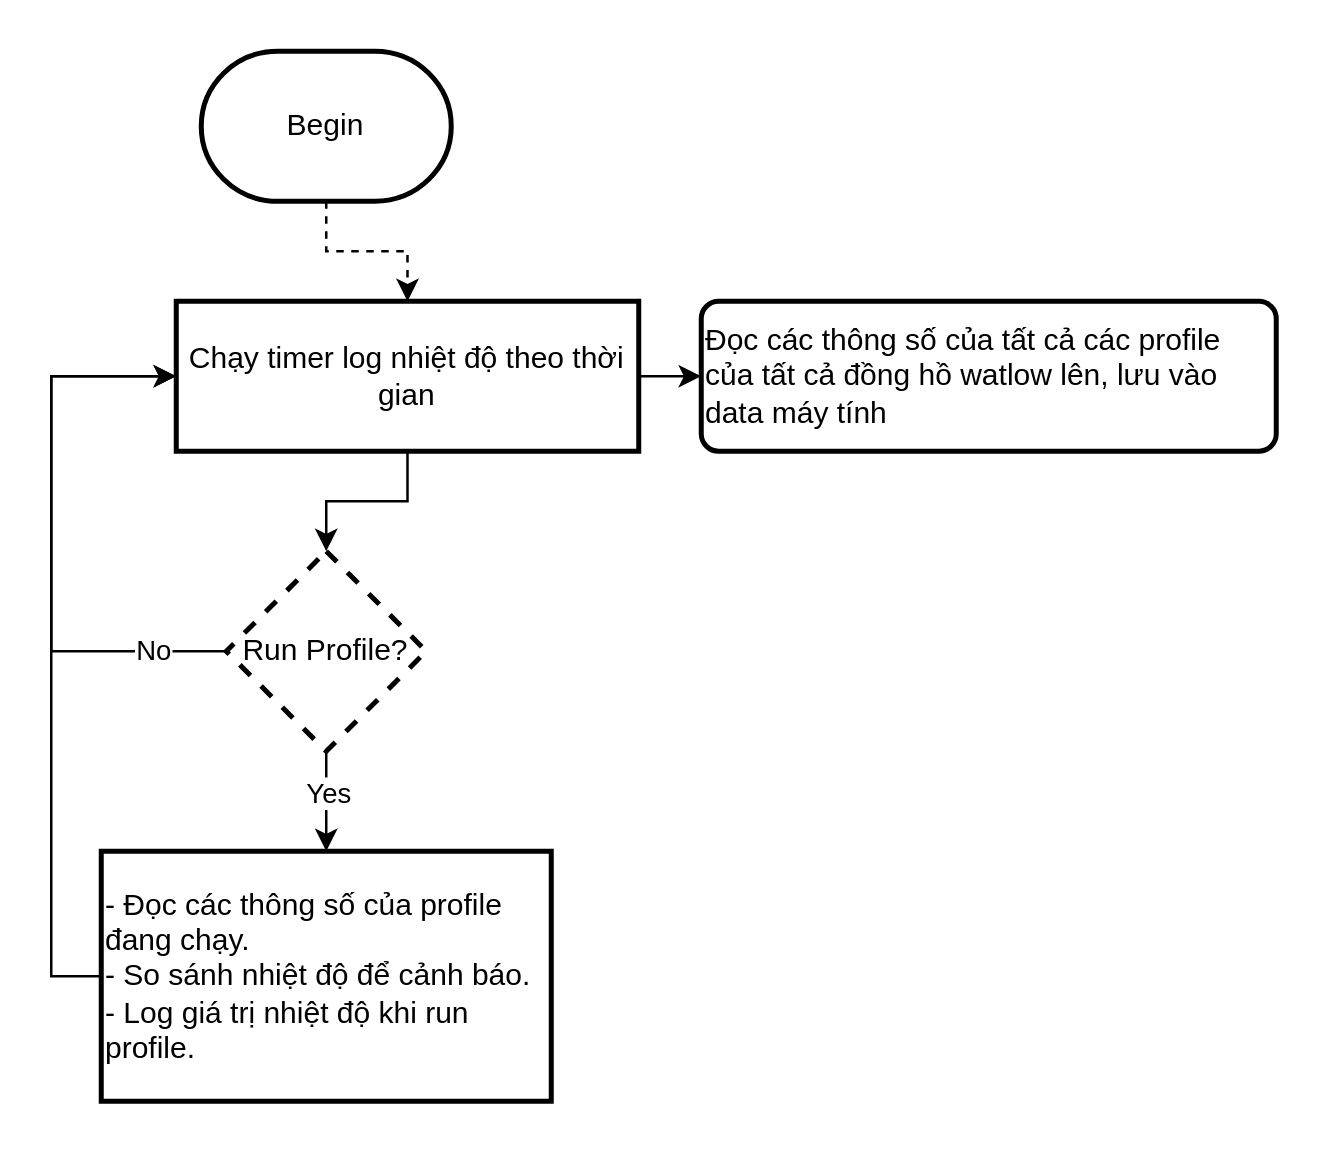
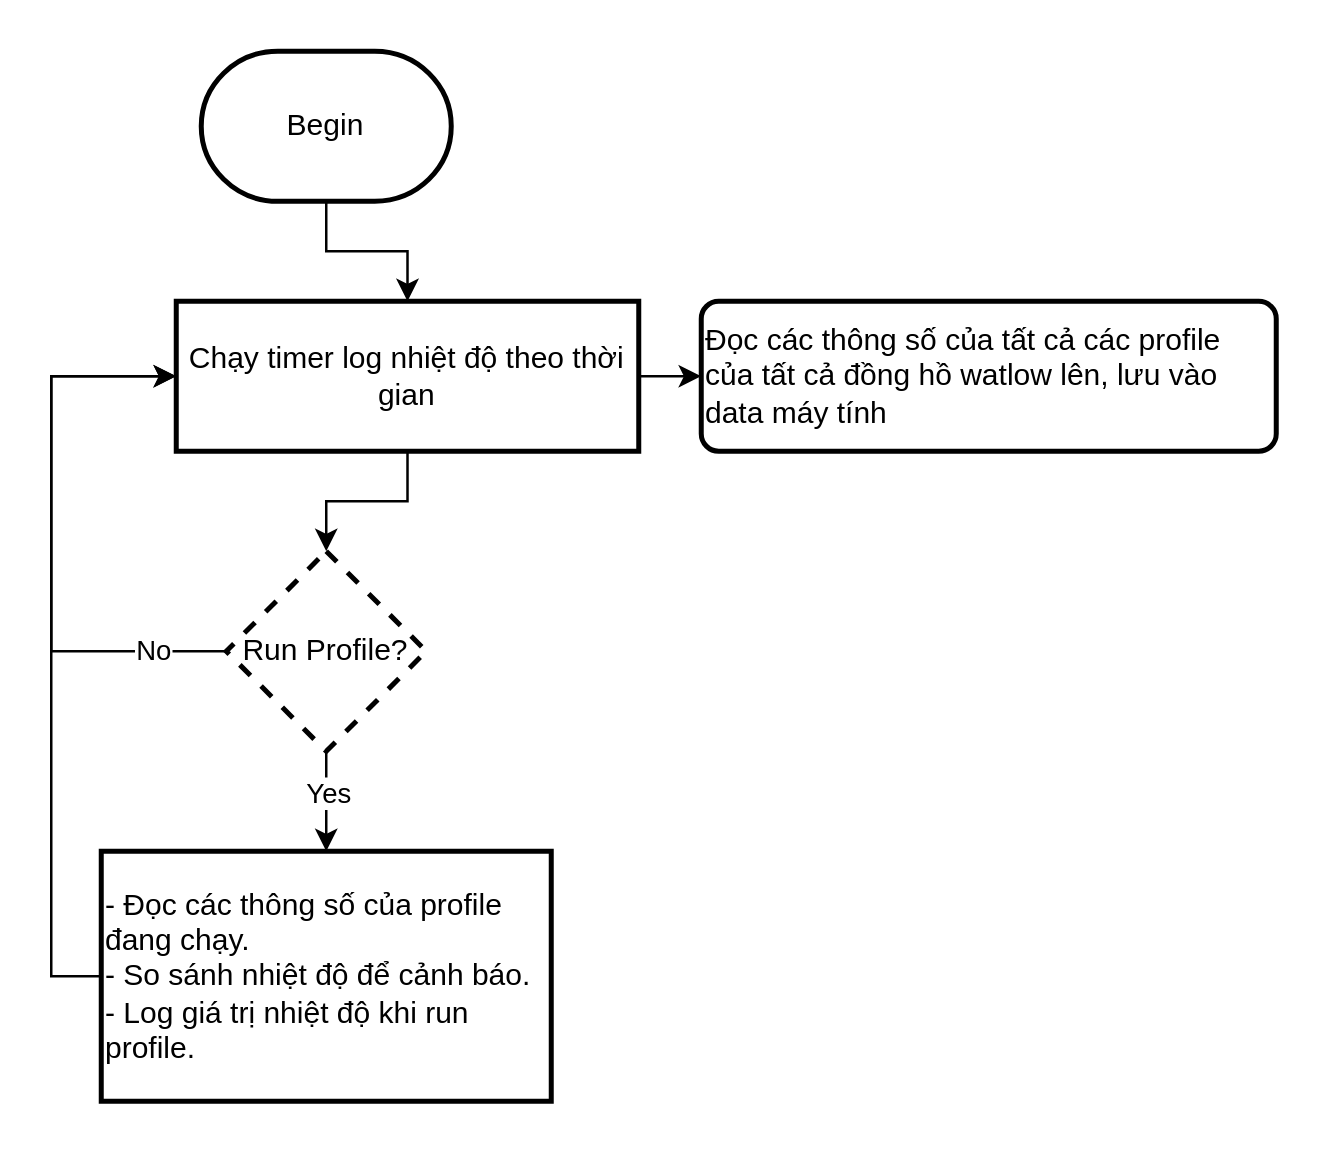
  <mxCell id="0" />
  <mxCell id="1" parent="0" />
- <mxCell id="2" style="edgeStyle=orthogonalEdgeStyle;rounded=0;orthogonalLoop=1;jettySize=auto;html=1;entryX=0.5;entryY=0;entryDx=0;entryDy=0;dashed=1;" edge="1" parent="1" source="3" target="13"><mxGeometry relative="1" as="geometry" /></mxCell>
+ <mxCell id="2" style="edgeStyle=orthogonalEdgeStyle;rounded=0;orthogonalLoop=1;jettySize=auto;html=1;entryX=0.5;entryY=0;entryDx=0;entryDy=0;" edge="1" parent="1" source="3" target="13"><mxGeometry relative="1" as="geometry" /></mxCell>
  <mxCell id="3" value="Begin" style="strokeWidth=2;html=1;shape=mxgraph.flowchart.terminator;whiteSpace=wrap;" vertex="1" parent="1"><mxGeometry x="80" y="20" width="100" height="60" as="geometry" /></mxCell>
  <mxCell id="4" value="" style="edgeStyle=orthogonalEdgeStyle;rounded=0;orthogonalLoop=1;jettySize=auto;html=1;" edge="1" parent="1" source="8" target="10"><mxGeometry relative="1" as="geometry" /></mxCell>
  <mxCell id="5" value="Yes" style="edgeLabel;html=1;align=center;verticalAlign=middle;resizable=0;points=[];" vertex="1" connectable="0" parent="4"><mxGeometry x="-0.218" relative="1" as="geometry"><mxPoint as="offset" /></mxGeometry></mxCell>
  <mxCell id="6" style="edgeStyle=orthogonalEdgeStyle;rounded=0;orthogonalLoop=1;jettySize=auto;html=1;entryX=0;entryY=0.5;entryDx=0;entryDy=0;" edge="1" parent="1" source="8" target="13"><mxGeometry relative="1" as="geometry"><Array as="points"><mxPoint x="20" y="260" /><mxPoint x="20" y="150" /></Array></mxGeometry></mxCell>
  <mxCell id="7" value="No" style="edgeLabel;html=1;align=center;verticalAlign=middle;resizable=0;points=[];" vertex="1" connectable="0" parent="6"><mxGeometry x="-0.735" y="-1" relative="1" as="geometry"><mxPoint as="offset" /></mxGeometry></mxCell>
  <mxCell id="8" value="Run Profile?" style="rhombus;whiteSpace=wrap;html=1;strokeWidth=2;dashed=1;" vertex="1" parent="1"><mxGeometry x="90" y="220" width="80" height="80" as="geometry" /></mxCell>
  <mxCell id="9" style="edgeStyle=orthogonalEdgeStyle;rounded=0;orthogonalLoop=1;jettySize=auto;html=1;entryX=0;entryY=0.5;entryDx=0;entryDy=0;" edge="1" parent="1" source="10" target="13"><mxGeometry relative="1" as="geometry"><Array as="points"><mxPoint x="20" y="390" /><mxPoint x="20" y="150" /></Array></mxGeometry></mxCell>
  <mxCell id="10" value="- Đọc các thông số của profile đang chạy.&lt;br&gt;- So sánh nhiệt độ để cảnh báo.&lt;br&gt;- Log giá trị nhiệt độ khi run profile." style="whiteSpace=wrap;html=1;strokeWidth=2;align=left;" vertex="1" parent="1"><mxGeometry x="40" y="340" width="180" height="100" as="geometry" /></mxCell>
  <mxCell id="11" style="edgeStyle=orthogonalEdgeStyle;rounded=0;orthogonalLoop=1;jettySize=auto;html=1;" edge="1" parent="1" source="13" target="8"><mxGeometry relative="1" as="geometry" /></mxCell>
  <mxCell id="12" style="edgeStyle=orthogonalEdgeStyle;rounded=0;orthogonalLoop=1;jettySize=auto;html=1;entryX=0;entryY=0.5;entryDx=0;entryDy=0;" edge="1" parent="1" source="13" target="14"><mxGeometry relative="1" as="geometry" /></mxCell>
  <mxCell id="13" value="Chạy timer log nhiệt độ theo thời gian" style="whiteSpace=wrap;html=1;strokeWidth=2;" vertex="1" parent="1"><mxGeometry x="70" y="120" width="185" height="60" as="geometry" /></mxCell>
  <mxCell id="14" value="Đọc các thông số của tất cả các profile của tất cả đồng hồ watlow lên, lưu vào data máy tính" style="rounded=1;whiteSpace=wrap;html=1;absoluteArcSize=1;arcSize=14;strokeWidth=2;align=left;" vertex="1" parent="1"><mxGeometry x="280" y="120" width="230" height="60" as="geometry" /></mxCell>
